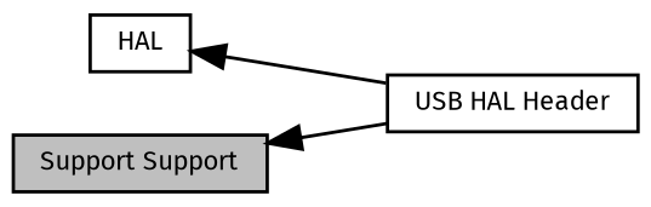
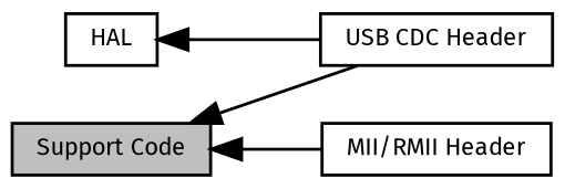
  digraph {
    fontname="Fira Sans"
    rankdir=LR
    node [color=black fontname="Fira Sans" fontsize=8 shape=record]
    edge [dir=back fontname="Fira Sans" fontsize=8 labelfontname=Helvetica labelfontsize=8 shape=plaintext style=solid]
-   n1 [height=0.2 label="USB HAL Header" width=0.4]
+   n1 [height=0.2 label="USB CDC Header" width=0.4]
    n2 [height=0.2 label=HAL width=0.4]
-   n3 [fillcolor=grey75 fontcolor=black height=0.2 label="Support Support" style=filled width=0.4]
+   n3 [fillcolor=grey75 fontcolor=black height=0.2 label="Support Code" style=filled width=0.4]
+   n4 [height=0.2 label="MII/RMII Header" width=0.4]
    n2 -> n1
    n3 -> n1
+   n3 -> n4
  }
